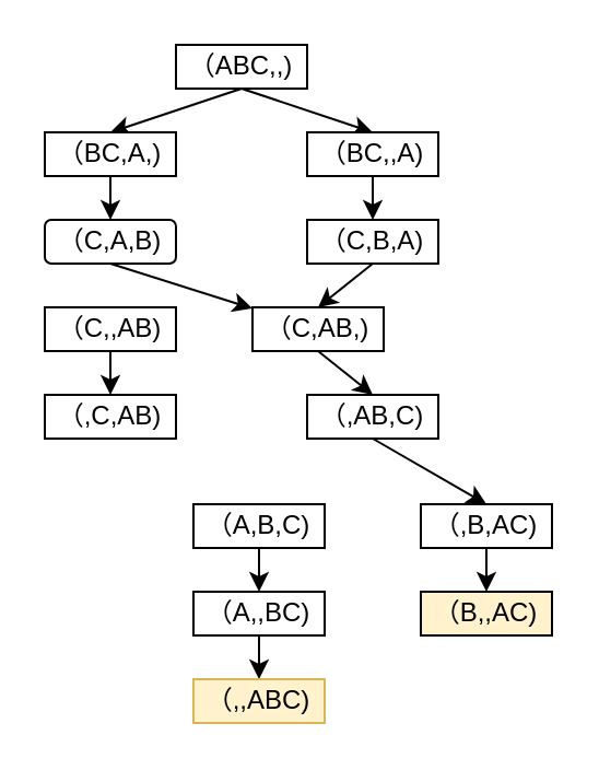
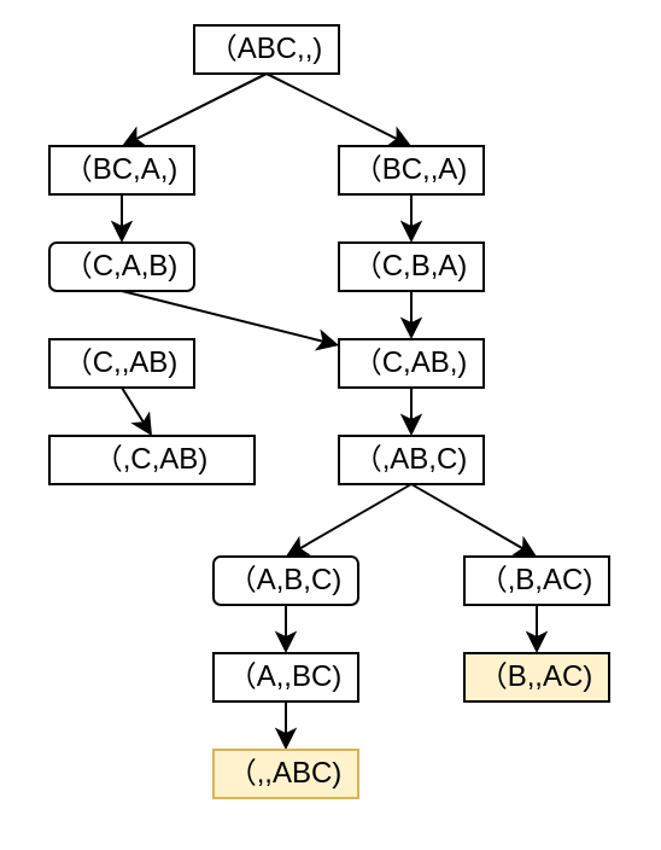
  <mxCell id="0" />
  <mxCell id="1" parent="0" />
  <mxCell id="2" style="edgeStyle=none;rounded=0;orthogonalLoop=1;jettySize=auto;html=1;exitX=0.5;exitY=1;exitDx=0;exitDy=0;entryX=0.5;entryY=0;entryDx=0;entryDy=0;" edge="1" parent="1" source="4" target="6"><mxGeometry relative="1" as="geometry" /></mxCell>
  <mxCell id="3" style="edgeStyle=none;rounded=0;orthogonalLoop=1;jettySize=auto;html=1;exitX=0.5;exitY=1;exitDx=0;exitDy=0;entryX=0.5;entryY=0;entryDx=0;entryDy=0;" edge="1" parent="1" source="4" target="8"><mxGeometry relative="1" as="geometry" /></mxCell>
- <mxCell id="4" value="（ABC,,)" style="rounded=0;whiteSpace=wrap;html=1;" vertex="1" parent="1"><mxGeometry x="80" y="20" width="60" height="20" as="geometry" /></mxCell>
+ <mxCell id="4" value="（ABC,,)" style="rounded=0;whiteSpace=wrap;html=1;" vertex="1" parent="1"><mxGeometry x="80" y="10" width="60" height="20" as="geometry" /></mxCell>
  <mxCell id="5" style="edgeStyle=none;rounded=0;orthogonalLoop=1;jettySize=auto;html=1;exitX=0.5;exitY=1;exitDx=0;exitDy=0;entryX=0.5;entryY=0;entryDx=0;entryDy=0;" edge="1" parent="1" source="6" target="10"><mxGeometry relative="1" as="geometry" /></mxCell>
  <mxCell id="6" value="（BC,A,)" style="rounded=0;whiteSpace=wrap;html=1;" vertex="1" parent="1"><mxGeometry x="20" y="60" width="60" height="20" as="geometry" /></mxCell>
  <mxCell id="7" style="edgeStyle=none;rounded=0;orthogonalLoop=1;jettySize=auto;html=1;exitX=0.5;exitY=1;exitDx=0;exitDy=0;entryX=0.5;entryY=0;entryDx=0;entryDy=0;" edge="1" parent="1" source="8" target="12"><mxGeometry relative="1" as="geometry" /></mxCell>
  <mxCell id="8" value="（BC,,A)" style="rounded=0;whiteSpace=wrap;html=1;" vertex="1" parent="1"><mxGeometry x="140" y="60" width="60" height="20" as="geometry" /></mxCell>
  <mxCell id="9" style="edgeStyle=none;rounded=0;orthogonalLoop=1;jettySize=auto;html=1;exitX=0.5;exitY=1;exitDx=0;exitDy=0;" edge="1" parent="1" source="10" target="16"><mxGeometry relative="1" as="geometry" /></mxCell>
  <mxCell id="10" value="（C,A,B)" style="whiteSpace=wrap;html=1;rounded=1;" vertex="1" parent="1"><mxGeometry x="20" y="100" width="60" height="20" as="geometry" /></mxCell>
  <mxCell id="11" style="edgeStyle=none;rounded=0;orthogonalLoop=1;jettySize=auto;html=1;exitX=0.5;exitY=1;exitDx=0;exitDy=0;entryX=0.5;entryY=0;entryDx=0;entryDy=0;" edge="1" parent="1" source="12" target="16"><mxGeometry relative="1" as="geometry" /></mxCell>
  <mxCell id="12" value="（C,B,A)" style="rounded=0;whiteSpace=wrap;html=1;" vertex="1" parent="1"><mxGeometry x="140" y="100" width="60" height="20" as="geometry" /></mxCell>
  <mxCell id="13" style="edgeStyle=none;rounded=0;orthogonalLoop=1;jettySize=auto;html=1;exitX=0.5;exitY=1;exitDx=0;exitDy=0;entryX=0.5;entryY=0;entryDx=0;entryDy=0;" edge="1" parent="1" source="14" target="17"><mxGeometry relative="1" as="geometry" /></mxCell>
  <mxCell id="14" value="（C,,AB)" style="rounded=0;whiteSpace=wrap;html=1;" vertex="1" parent="1"><mxGeometry x="20" y="140" width="60" height="20" as="geometry" /></mxCell>
  <mxCell id="15" style="edgeStyle=none;rounded=0;orthogonalLoop=1;jettySize=auto;html=1;exitX=0.5;exitY=1;exitDx=0;exitDy=0;entryX=0.5;entryY=0;entryDx=0;entryDy=0;" edge="1" parent="1" source="16" target="20"><mxGeometry relative="1" as="geometry" /></mxCell>
- <mxCell id="16" value="（C,AB,)" style="rounded=0;whiteSpace=wrap;html=1;" vertex="1" parent="1"><mxGeometry x="115" y="140" width="60" height="20" as="geometry" /></mxCell>
- <mxCell id="17" value="（,C,AB)" style="rounded=0;whiteSpace=wrap;html=1;" vertex="1" parent="1"><mxGeometry x="20" y="180" width="60" height="20" as="geometry" /></mxCell>
+ <mxCell id="16" value="（C,AB,)" style="rounded=0;whiteSpace=wrap;html=1;" vertex="1" parent="1"><mxGeometry x="140" y="140" width="60" height="20" as="geometry" /></mxCell>
+ <mxCell id="17" value="（,C,AB)" style="rounded=0;whiteSpace=wrap;html=1;" vertex="1" parent="1"><mxGeometry x="20" y="180" width="85" height="20" as="geometry" /></mxCell>
+ <mxCell id="18" style="edgeStyle=none;rounded=0;orthogonalLoop=1;jettySize=auto;html=1;exitX=0.5;exitY=1;exitDx=0;exitDy=0;entryX=0.5;entryY=0;entryDx=0;entryDy=0;" edge="1" parent="1" source="20" target="22"><mxGeometry relative="1" as="geometry" /></mxCell>
  <mxCell id="19" style="edgeStyle=none;rounded=0;orthogonalLoop=1;jettySize=auto;html=1;exitX=0.5;exitY=1;exitDx=0;exitDy=0;entryX=0.5;entryY=0;entryDx=0;entryDy=0;" edge="1" parent="1" source="20" target="24"><mxGeometry relative="1" as="geometry" /></mxCell>
  <mxCell id="20" value="（,AB,C)" style="rounded=0;whiteSpace=wrap;html=1;" vertex="1" parent="1"><mxGeometry x="140" y="180" width="60" height="20" as="geometry" /></mxCell>
  <mxCell id="21" style="edgeStyle=none;rounded=0;orthogonalLoop=1;jettySize=auto;html=1;exitX=0.5;exitY=1;exitDx=0;exitDy=0;" edge="1" parent="1" source="22" target="26"><mxGeometry relative="1" as="geometry" /></mxCell>
- <mxCell id="22" value="（A,B,C)" style="rounded=0;whiteSpace=wrap;html=1;" vertex="1" parent="1"><mxGeometry x="88" y="230" width="60" height="20" as="geometry" /></mxCell>
+ <mxCell id="22" value="（A,B,C)" style="whiteSpace=wrap;html=1;rounded=1;" vertex="1" parent="1"><mxGeometry x="88" y="230" width="60" height="20" as="geometry" /></mxCell>
  <mxCell id="23" style="edgeStyle=none;rounded=0;orthogonalLoop=1;jettySize=auto;html=1;exitX=0.5;exitY=1;exitDx=0;exitDy=0;entryX=0.5;entryY=0;entryDx=0;entryDy=0;" edge="1" parent="1" source="24" target="27"><mxGeometry relative="1" as="geometry" /></mxCell>
  <mxCell id="24" value="（,B,AC)" style="rounded=0;whiteSpace=wrap;html=1;" vertex="1" parent="1"><mxGeometry x="192" y="230" width="60" height="20" as="geometry" /></mxCell>
  <mxCell id="25" style="edgeStyle=none;rounded=0;orthogonalLoop=1;jettySize=auto;html=1;exitX=0.5;exitY=1;exitDx=0;exitDy=0;entryX=0.5;entryY=0;entryDx=0;entryDy=0;" edge="1" parent="1" source="26" target="28"><mxGeometry relative="1" as="geometry" /></mxCell>
  <mxCell id="26" value="（A,,BC)" style="rounded=0;whiteSpace=wrap;html=1;" vertex="1" parent="1"><mxGeometry x="88" y="270" width="60" height="20" as="geometry" /></mxCell>
  <mxCell id="27" value="（B,,AC)" style="rounded=0;whiteSpace=wrap;html=1;fillColor=#fff2cc;" vertex="1" parent="1"><mxGeometry x="192" y="270" width="60" height="20" as="geometry" /></mxCell>
  <mxCell id="28" value="（,,ABC)" style="rounded=0;whiteSpace=wrap;html=1;fillColor=#fff2cc;strokeColor=#d6b656;" vertex="1" parent="1"><mxGeometry x="88" y="310" width="60" height="20" as="geometry" /></mxCell>
